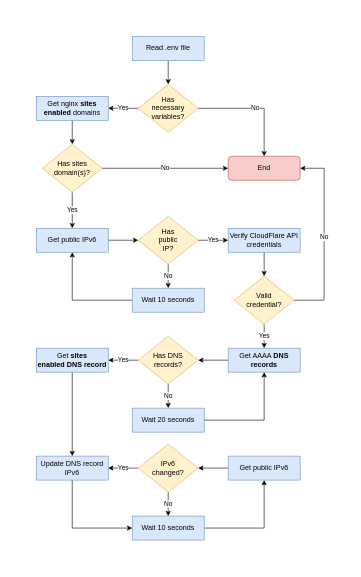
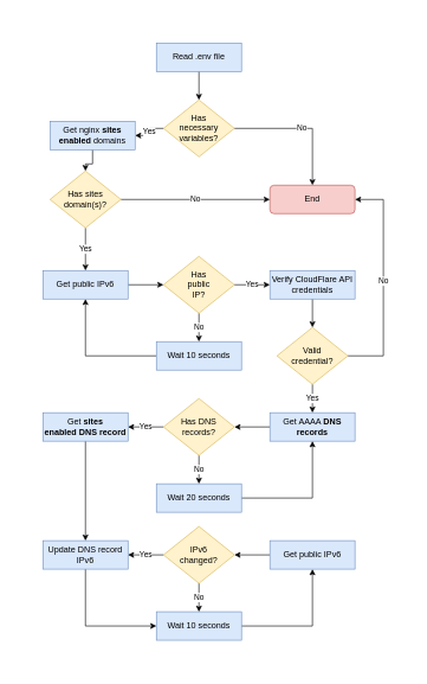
  <mxCell id="0" />
  <mxCell id="1" parent="0" />
  <mxCell id="2" value="" style="edgeStyle=orthogonalEdgeStyle;rounded=0;orthogonalLoop=1;jettySize=auto;html=1;" parent="1" source="3" target="11" edge="1"><mxGeometry relative="1" as="geometry" /></mxCell>
  <mxCell id="3" value="Read .env file" style="rounded=0;whiteSpace=wrap;html=1;fillColor=#dae8fc;strokeColor=#6c8ebf;" parent="1" vertex="1"><mxGeometry x="220" y="60" width="120" height="40" as="geometry" /></mxCell>
  <mxCell id="4" value="" style="edgeStyle=orthogonalEdgeStyle;rounded=0;orthogonalLoop=1;jettySize=auto;html=1;" parent="1" source="5" target="8" edge="1"><mxGeometry relative="1" as="geometry" /></mxCell>
  <mxCell id="5" value="Get public IPv6" style="rounded=0;whiteSpace=wrap;html=1;fillColor=#dae8fc;strokeColor=#6c8ebf;" parent="1" vertex="1"><mxGeometry x="60" y="380" width="120" height="40" as="geometry" /></mxCell>
  <mxCell id="6" value="Yes" style="edgeStyle=orthogonalEdgeStyle;rounded=0;orthogonalLoop=1;jettySize=auto;html=1;" parent="1" source="8" target="16" edge="1"><mxGeometry relative="1" as="geometry" /></mxCell>
  <mxCell id="7" value="No" style="edgeStyle=orthogonalEdgeStyle;rounded=0;orthogonalLoop=1;jettySize=auto;html=1;" parent="1" source="8" target="14" edge="1"><mxGeometry relative="1" as="geometry" /></mxCell>
  <mxCell id="8" value="Has&lt;div&gt;public&lt;/div&gt;&lt;div&gt;IP?&lt;/div&gt;" style="rhombus;whiteSpace=wrap;html=1;fillColor=#fff2cc;strokeColor=#d6b656;" parent="1" vertex="1"><mxGeometry x="230" y="360" width="100" height="80" as="geometry" /></mxCell>
  <mxCell id="9" value="No" style="edgeStyle=orthogonalEdgeStyle;rounded=0;orthogonalLoop=1;jettySize=auto;html=1;" parent="1" source="11" target="12" edge="1"><mxGeometry relative="1" as="geometry" /></mxCell>
  <mxCell id="10" value="Yes" style="edgeStyle=orthogonalEdgeStyle;rounded=0;orthogonalLoop=1;jettySize=auto;html=1;" parent="1" source="11" target="23" edge="1"><mxGeometry relative="1" as="geometry" /></mxCell>
  <mxCell id="11" value="Has&lt;div&gt;necessary&lt;br&gt;&lt;div&gt;variables?&lt;/div&gt;&lt;/div&gt;" style="rhombus;whiteSpace=wrap;html=1;fillColor=#fff2cc;strokeColor=#d6b656;" parent="1" vertex="1"><mxGeometry x="230" y="140" width="100" height="80" as="geometry" /></mxCell>
  <mxCell id="12" value="End" style="rounded=1;whiteSpace=wrap;html=1;fillColor=#f8cecc;strokeColor=#b85450;" parent="1" vertex="1"><mxGeometry x="380" y="260" width="120" height="40" as="geometry" /></mxCell>
  <mxCell id="13" style="edgeStyle=orthogonalEdgeStyle;rounded=0;orthogonalLoop=1;jettySize=auto;html=1;entryX=0.5;entryY=1;entryDx=0;entryDy=0;" parent="1" source="14" target="5" edge="1"><mxGeometry relative="1" as="geometry" /></mxCell>
  <mxCell id="14" value="Wait 10 seconds" style="rounded=0;whiteSpace=wrap;html=1;glass=0;fillColor=#dae8fc;strokeColor=#6c8ebf;" parent="1" vertex="1"><mxGeometry x="220" y="480" width="120" height="40" as="geometry" /></mxCell>
  <mxCell id="15" value="" style="edgeStyle=orthogonalEdgeStyle;rounded=0;orthogonalLoop=1;jettySize=auto;html=1;" parent="1" source="16" target="21" edge="1"><mxGeometry relative="1" as="geometry" /></mxCell>
  <mxCell id="16" value="Verify CloudFlare API credentials" style="rounded=0;whiteSpace=wrap;html=1;glass=0;fillColor=#dae8fc;strokeColor=#6c8ebf;" parent="1" vertex="1"><mxGeometry x="380" y="380" width="120" height="40" as="geometry" /></mxCell>
  <mxCell id="17" style="edgeStyle=orthogonalEdgeStyle;rounded=0;orthogonalLoop=1;jettySize=auto;html=1;entryX=0.5;entryY=1;entryDx=0;entryDy=0;" parent="1" source="18" target="42" edge="1"><mxGeometry relative="1" as="geometry" /></mxCell>
  <mxCell id="18" value="Wait 10 seconds" style="rounded=0;whiteSpace=wrap;html=1;fillColor=#dae8fc;strokeColor=#6c8ebf;" parent="1" vertex="1"><mxGeometry x="220" y="860" width="120" height="40" as="geometry" /></mxCell>
  <mxCell id="19" value="Yes" style="edgeStyle=orthogonalEdgeStyle;rounded=0;orthogonalLoop=1;jettySize=auto;html=1;" parent="1" source="21" target="28" edge="1"><mxGeometry relative="1" as="geometry" /></mxCell>
  <mxCell id="20" value="No" style="edgeStyle=orthogonalEdgeStyle;rounded=0;orthogonalLoop=1;jettySize=auto;html=1;entryX=1;entryY=0.5;entryDx=0;entryDy=0;exitX=1;exitY=0.5;exitDx=0;exitDy=0;" parent="1" source="21" target="12" edge="1"><mxGeometry relative="1" as="geometry"><Array as="points"><mxPoint x="540" y="500" /><mxPoint x="540" y="280" /></Array></mxGeometry></mxCell>
  <mxCell id="21" value="Valid&lt;div&gt;credential?&lt;/div&gt;" style="rhombus;whiteSpace=wrap;html=1;fillColor=#fff2cc;strokeColor=#d6b656;" parent="1" vertex="1"><mxGeometry x="390" y="460" width="100" height="80" as="geometry" /></mxCell>
  <mxCell id="22" value="" style="edgeStyle=orthogonalEdgeStyle;rounded=0;orthogonalLoop=1;jettySize=auto;html=1;" parent="1" source="23" target="26" edge="1"><mxGeometry relative="1" as="geometry" /></mxCell>
- <mxCell id="23" value="Get nginx &lt;b&gt;sites enabled&lt;/b&gt; domains" style="rounded=0;whiteSpace=wrap;html=1;glass=0;fillColor=#dae8fc;strokeColor=#6c8ebf;" parent="1" vertex="1"><mxGeometry x="60" y="160" width="120" height="40" as="geometry" /></mxCell>
+ <mxCell id="23" value="Get nginx &lt;b&gt;sites enabled&lt;/b&gt; domains" style="rounded=0;whiteSpace=wrap;html=1;glass=0;fillColor=#dae8fc;strokeColor=#6c8ebf;" parent="1" vertex="1"><mxGeometry x="70" y="170" width="120" height="40" as="geometry" /></mxCell>
  <mxCell id="24" value="Yes" style="edgeStyle=orthogonalEdgeStyle;rounded=0;orthogonalLoop=1;jettySize=auto;html=1;" parent="1" source="26" target="5" edge="1"><mxGeometry relative="1" as="geometry" /></mxCell>
  <mxCell id="25" value="No" style="edgeStyle=orthogonalEdgeStyle;rounded=0;orthogonalLoop=1;jettySize=auto;html=1;entryX=0;entryY=0.5;entryDx=0;entryDy=0;" parent="1" source="26" target="12" edge="1"><mxGeometry relative="1" as="geometry" /></mxCell>
  <mxCell id="26" value="Has sites&lt;div&gt;domain(s)?&lt;/div&gt;" style="rhombus;whiteSpace=wrap;html=1;fillColor=#fff2cc;strokeColor=#d6b656;" parent="1" vertex="1"><mxGeometry x="70" y="240" width="100" height="80" as="geometry" /></mxCell>
  <mxCell id="27" value="" style="edgeStyle=orthogonalEdgeStyle;rounded=0;orthogonalLoop=1;jettySize=auto;html=1;" parent="1" source="28" target="31" edge="1"><mxGeometry relative="1" as="geometry" /></mxCell>
  <mxCell id="28" value="Get AAAA &lt;b&gt;DNS records&lt;/b&gt;" style="rounded=0;whiteSpace=wrap;html=1;fillColor=#dae8fc;strokeColor=#6c8ebf;" parent="1" vertex="1"><mxGeometry x="380" y="580" width="120" height="40" as="geometry" /></mxCell>
  <mxCell id="29" value="No" style="edgeStyle=orthogonalEdgeStyle;rounded=0;orthogonalLoop=1;jettySize=auto;html=1;" parent="1" source="31" target="33" edge="1"><mxGeometry relative="1" as="geometry" /></mxCell>
  <mxCell id="30" value="Yes" style="edgeStyle=orthogonalEdgeStyle;rounded=0;orthogonalLoop=1;jettySize=auto;html=1;" parent="1" source="31" target="35" edge="1"><mxGeometry relative="1" as="geometry" /></mxCell>
  <mxCell id="31" value="Has DNS&lt;div&gt;records?&lt;/div&gt;" style="rhombus;whiteSpace=wrap;html=1;fillColor=#fff2cc;strokeColor=#d6b656;" parent="1" vertex="1"><mxGeometry x="230" y="560" width="100" height="80" as="geometry" /></mxCell>
  <mxCell id="32" style="edgeStyle=orthogonalEdgeStyle;rounded=0;orthogonalLoop=1;jettySize=auto;html=1;entryX=0.5;entryY=1;entryDx=0;entryDy=0;" parent="1" source="33" target="28" edge="1"><mxGeometry relative="1" as="geometry" /></mxCell>
  <mxCell id="33" value="Wait 20 seconds" style="rounded=0;whiteSpace=wrap;html=1;fillColor=#dae8fc;strokeColor=#6c8ebf;" parent="1" vertex="1"><mxGeometry x="220" y="680" width="120" height="40" as="geometry" /></mxCell>
  <mxCell id="34" value="" style="edgeStyle=orthogonalEdgeStyle;rounded=0;orthogonalLoop=1;jettySize=auto;html=1;" parent="1" source="35" target="37" edge="1"><mxGeometry relative="1" as="geometry" /></mxCell>
  <mxCell id="35" value="Get &lt;b&gt;sites enabled&amp;nbsp;DNS record&lt;/b&gt;" style="rounded=0;whiteSpace=wrap;html=1;fillColor=#dae8fc;strokeColor=#6c8ebf;" parent="1" vertex="1"><mxGeometry x="60" y="580" width="120" height="40" as="geometry" /></mxCell>
  <mxCell id="36" style="edgeStyle=orthogonalEdgeStyle;rounded=0;orthogonalLoop=1;jettySize=auto;html=1;entryX=0;entryY=0.5;entryDx=0;entryDy=0;exitX=0.5;exitY=1;exitDx=0;exitDy=0;" parent="1" source="37" target="18" edge="1"><mxGeometry relative="1" as="geometry" /></mxCell>
  <mxCell id="37" value="Update DNS record IPv6" style="rounded=0;whiteSpace=wrap;html=1;fillColor=#dae8fc;strokeColor=#6c8ebf;" parent="1" vertex="1"><mxGeometry x="60" y="760" width="120" height="40" as="geometry" /></mxCell>
  <mxCell id="38" value="No" style="edgeStyle=orthogonalEdgeStyle;rounded=0;orthogonalLoop=1;jettySize=auto;html=1;" parent="1" source="40" target="18" edge="1"><mxGeometry relative="1" as="geometry" /></mxCell>
  <mxCell id="39" value="Yes" style="edgeStyle=orthogonalEdgeStyle;rounded=0;orthogonalLoop=1;jettySize=auto;html=1;" parent="1" source="40" target="37" edge="1"><mxGeometry relative="1" as="geometry" /></mxCell>
  <mxCell id="40" value="IPv6&lt;div&gt;changed?&lt;/div&gt;" style="rhombus;whiteSpace=wrap;html=1;fillColor=#fff2cc;strokeColor=#d6b656;" parent="1" vertex="1"><mxGeometry x="230" y="740" width="100" height="80" as="geometry" /></mxCell>
  <mxCell id="41" value="" style="edgeStyle=orthogonalEdgeStyle;rounded=0;orthogonalLoop=1;jettySize=auto;html=1;" parent="1" source="42" target="40" edge="1"><mxGeometry relative="1" as="geometry" /></mxCell>
  <mxCell id="42" value="Get public IPv6" style="rounded=0;whiteSpace=wrap;html=1;fillColor=#dae8fc;strokeColor=#6c8ebf;" parent="1" vertex="1"><mxGeometry x="380" y="760" width="120" height="40" as="geometry" /></mxCell>
  <mxCell id="43" value="" style="rounded=0;whiteSpace=wrap;html=1;fillColor=default;strokeColor=none;" parent="1" vertex="1"><mxGeometry x="20" y="20" width="40" height="40" as="geometry" /></mxCell>
  <mxCell id="44" value="" style="rounded=0;whiteSpace=wrap;html=1;fillColor=default;strokeColor=none;" parent="1" vertex="1"><mxGeometry x="540" y="900" width="40" height="40" as="geometry" /></mxCell>
